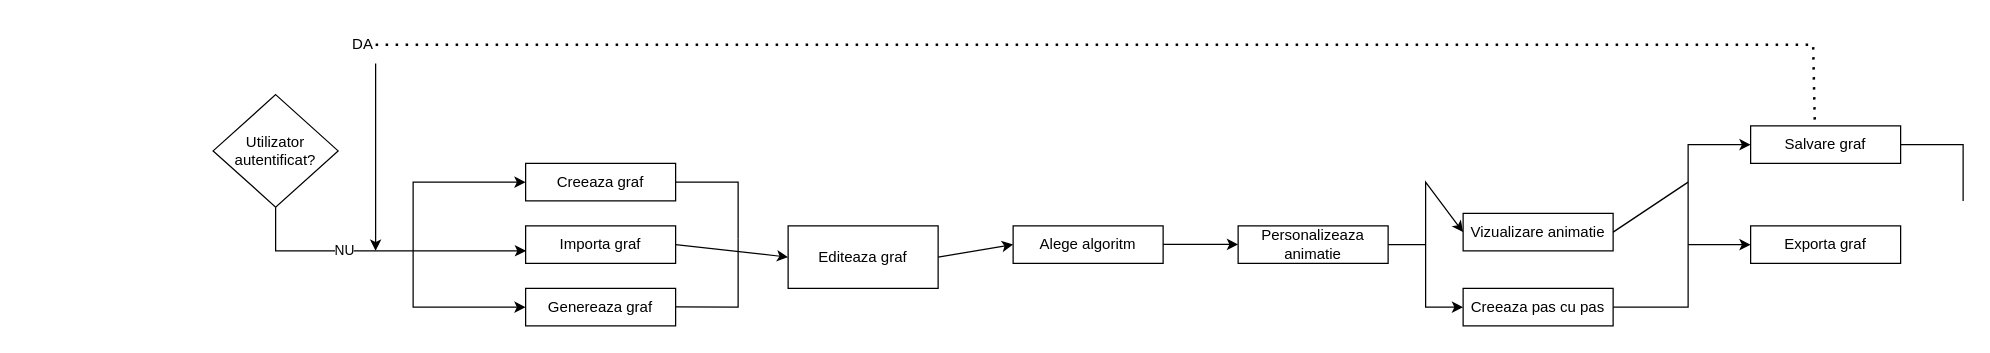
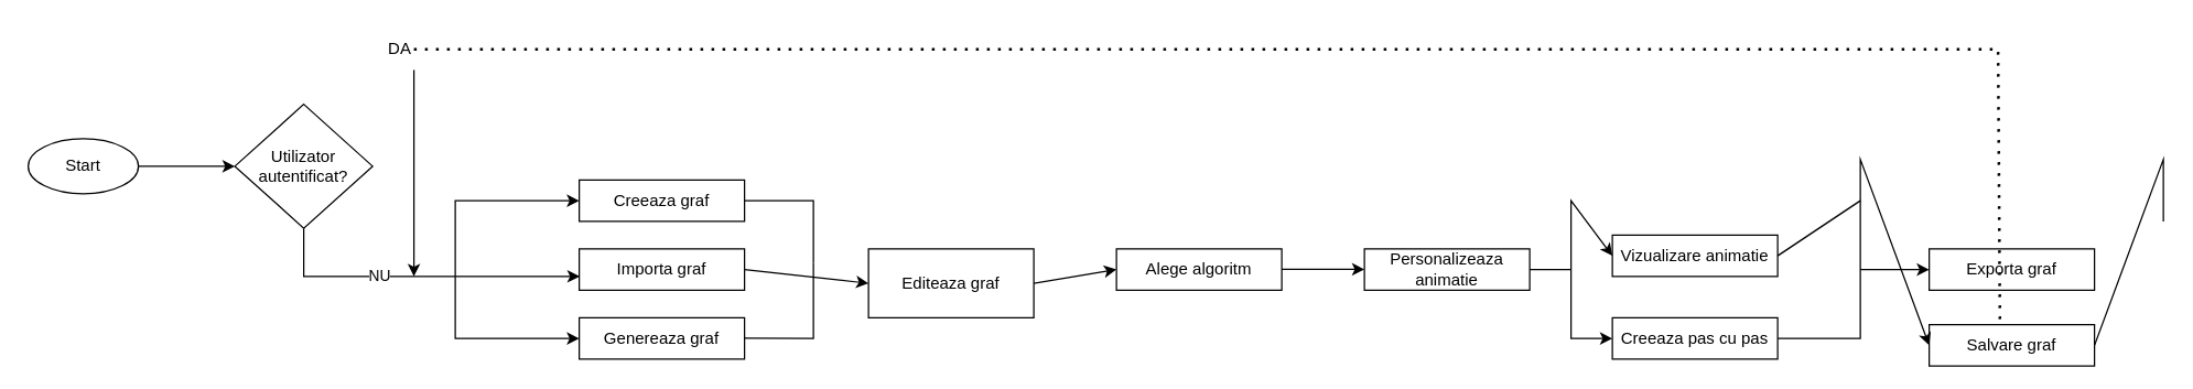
  <mxCell id="0" />
  <mxCell id="1" parent="0" />
+ <mxCell id="2" value="Start" style="ellipse;whiteSpace=wrap;html=1;" vertex="1" parent="1"><mxGeometry x="20" y="100" width="80" height="40" as="geometry" /></mxCell>
  <mxCell id="3" value="Utilizator autentificat?" style="rhombus;whiteSpace=wrap;html=1;" vertex="1" parent="1"><mxGeometry x="170" y="75" width="100" height="90" as="geometry" /></mxCell>
+ <mxCell id="4" value="" style="endArrow=classic;html=1;rounded=0;exitX=1;exitY=0.5;exitDx=0;exitDy=0;entryX=0;entryY=0.5;entryDx=0;entryDy=0;" edge="1" parent="1" source="2" target="3"><mxGeometry width="50" height="50" relative="1" as="geometry"><mxPoint x="330" y="130" as="sourcePoint" /><mxPoint x="380" y="80" as="targetPoint" /></mxGeometry></mxCell>
  <mxCell id="5" value="" style="endArrow=none;html=1;rounded=0;exitX=0.5;exitY=1;exitDx=0;exitDy=0;" edge="1" parent="1" source="3"><mxGeometry width="50" height="50" relative="1" as="geometry"><mxPoint x="330" y="130" as="sourcePoint" /><mxPoint x="330" y="200" as="targetPoint" /><Array as="points"><mxPoint x="220" y="200" /></Array></mxGeometry></mxCell>
  <mxCell id="6" value="NU" style="edgeLabel;html=1;align=center;verticalAlign=middle;resizable=0;points=[];" vertex="1" connectable="0" parent="5"><mxGeometry x="0.228" y="1" relative="1" as="geometry"><mxPoint as="offset" /></mxGeometry></mxCell>
  <mxCell id="7" value="Creeaza graf" style="rounded=0;whiteSpace=wrap;html=1;" vertex="1" parent="1"><mxGeometry x="420" y="130" width="120" height="30" as="geometry" /></mxCell>
  <mxCell id="8" value="Editeaza graf" style="rounded=0;whiteSpace=wrap;html=1;" vertex="1" parent="1"><mxGeometry x="630" y="180" width="120" height="50" as="geometry" /></mxCell>
  <mxCell id="9" value="Importa graf" style="rounded=0;whiteSpace=wrap;html=1;" vertex="1" parent="1"><mxGeometry x="420" y="180" width="120" height="30" as="geometry" /></mxCell>
  <mxCell id="10" value="Genereaza graf" style="rounded=0;whiteSpace=wrap;html=1;" vertex="1" parent="1"><mxGeometry x="420" y="230" width="120" height="30" as="geometry" /></mxCell>
  <mxCell id="11" value="" style="endArrow=classic;html=1;rounded=0;entryX=0;entryY=0.5;entryDx=0;entryDy=0;" edge="1" parent="1" target="7"><mxGeometry width="50" height="50" relative="1" as="geometry"><mxPoint x="330" y="200" as="sourcePoint" /><mxPoint x="480" y="180" as="targetPoint" /><Array as="points"><mxPoint x="330" y="145" /></Array></mxGeometry></mxCell>
  <mxCell id="12" value="" style="endArrow=classic;html=1;rounded=0;entryX=0;entryY=0.5;entryDx=0;entryDy=0;" edge="1" parent="1" target="10"><mxGeometry width="50" height="50" relative="1" as="geometry"><mxPoint x="330" y="200" as="sourcePoint" /><mxPoint x="490" y="180" as="targetPoint" /><Array as="points"><mxPoint x="330" y="245" /></Array></mxGeometry></mxCell>
  <mxCell id="13" value="" style="endArrow=classic;html=1;rounded=0;entryX=0.003;entryY=0.666;entryDx=0;entryDy=0;entryPerimeter=0;" edge="1" parent="1" target="9"><mxGeometry width="50" height="50" relative="1" as="geometry"><mxPoint x="330" y="200" as="sourcePoint" /><mxPoint x="500" y="255" as="targetPoint" /><Array as="points"><mxPoint x="380" y="200" /></Array></mxGeometry></mxCell>
  <mxCell id="14" value="" style="endArrow=none;html=1;rounded=0;exitX=1;exitY=0.5;exitDx=0;exitDy=0;" edge="1" parent="1" source="7"><mxGeometry width="50" height="50" relative="1" as="geometry"><mxPoint x="600" y="170" as="sourcePoint" /><mxPoint x="590" y="190" as="targetPoint" /><Array as="points"><mxPoint x="590" y="145" /></Array></mxGeometry></mxCell>
  <mxCell id="15" value="" style="endArrow=none;html=1;rounded=0;exitX=1;exitY=0.5;exitDx=0;exitDy=0;" edge="1" parent="1"><mxGeometry width="50" height="50" relative="1" as="geometry"><mxPoint x="540" y="244.84" as="sourcePoint" /><mxPoint x="590" y="190" as="targetPoint" /><Array as="points"><mxPoint x="590" y="245" /></Array></mxGeometry></mxCell>
  <mxCell id="16" value="" style="endArrow=classic;html=1;rounded=0;exitX=1;exitY=0.5;exitDx=0;exitDy=0;entryX=0;entryY=0.5;entryDx=0;entryDy=0;" edge="1" parent="1" source="9" target="8"><mxGeometry width="50" height="50" relative="1" as="geometry"><mxPoint x="570" y="220" as="sourcePoint" /><mxPoint x="620" y="170" as="targetPoint" /></mxGeometry></mxCell>
  <mxCell id="17" value="Alege algoritm" style="rounded=0;whiteSpace=wrap;html=1;" vertex="1" parent="1"><mxGeometry x="810" y="180" width="120" height="30" as="geometry" /></mxCell>
  <mxCell id="18" value="Personalizeaza animatie" style="rounded=0;whiteSpace=wrap;html=1;" vertex="1" parent="1"><mxGeometry x="990" y="180" width="120" height="30" as="geometry" /></mxCell>
  <mxCell id="19" value="Vizualizare animatie" style="rounded=0;whiteSpace=wrap;html=1;" vertex="1" parent="1"><mxGeometry x="1170" y="170" width="120" height="30" as="geometry" /></mxCell>
  <mxCell id="20" value="Creeaza pas cu pas" style="rounded=0;whiteSpace=wrap;html=1;" vertex="1" parent="1"><mxGeometry x="1170" y="230" width="120" height="30" as="geometry" /></mxCell>
  <mxCell id="21" value="Exporta graf" style="rounded=0;whiteSpace=wrap;html=1;" vertex="1" parent="1"><mxGeometry x="1400" y="180" width="120" height="30" as="geometry" /></mxCell>
- <mxCell id="22" value="Salvare graf" style="rounded=0;whiteSpace=wrap;html=1;" vertex="1" parent="1"><mxGeometry x="1400" y="100" width="120" height="30" as="geometry" /></mxCell>
+ <mxCell id="22" value="Salvare graf" style="rounded=0;whiteSpace=wrap;html=1;" vertex="1" parent="1"><mxGeometry x="1400" y="235" width="120" height="30" as="geometry" /></mxCell>
  <mxCell id="23" value="" style="endArrow=classic;html=1;rounded=0;exitX=1;exitY=0.5;exitDx=0;exitDy=0;entryX=0;entryY=0.5;entryDx=0;entryDy=0;" edge="1" parent="1" source="8" target="17"><mxGeometry width="50" height="50" relative="1" as="geometry"><mxPoint x="810" y="220" as="sourcePoint" /><mxPoint x="860" y="170" as="targetPoint" /></mxGeometry></mxCell>
  <mxCell id="24" value="" style="endArrow=classic;html=1;rounded=0;exitX=1;exitY=0.5;exitDx=0;exitDy=0;entryX=0;entryY=0.5;entryDx=0;entryDy=0;" edge="1" parent="1"><mxGeometry width="50" height="50" relative="1" as="geometry"><mxPoint x="930" y="194.8" as="sourcePoint" /><mxPoint x="990" y="194.8" as="targetPoint" /></mxGeometry></mxCell>
  <mxCell id="25" value="" style="endArrow=classic;html=1;rounded=0;entryX=0;entryY=0.5;entryDx=0;entryDy=0;" edge="1" parent="1" target="19"><mxGeometry width="50" height="50" relative="1" as="geometry"><mxPoint x="1140" y="200" as="sourcePoint" /><mxPoint x="1160" y="200" as="targetPoint" /><Array as="points"><mxPoint x="1140" y="145" /></Array></mxGeometry></mxCell>
  <mxCell id="26" value="" style="endArrow=classic;html=1;rounded=0;entryX=0;entryY=0.5;entryDx=0;entryDy=0;" edge="1" parent="1" target="20"><mxGeometry width="50" height="50" relative="1" as="geometry"><mxPoint x="1140" y="200" as="sourcePoint" /><mxPoint x="1220" y="180" as="targetPoint" /><Array as="points"><mxPoint x="1140" y="245" /></Array></mxGeometry></mxCell>
  <mxCell id="27" value="" style="endArrow=none;html=1;rounded=0;exitX=1;exitY=0.5;exitDx=0;exitDy=0;" edge="1" parent="1" source="18"><mxGeometry width="50" height="50" relative="1" as="geometry"><mxPoint x="1110" y="250" as="sourcePoint" /><mxPoint x="1140" y="195" as="targetPoint" /></mxGeometry></mxCell>
  <mxCell id="28" value="" style="endArrow=classic;html=1;rounded=0;exitX=1;exitY=0.5;exitDx=0;exitDy=0;entryX=0;entryY=0.5;entryDx=0;entryDy=0;" edge="1" parent="1" source="20" target="22"><mxGeometry width="50" height="50" relative="1" as="geometry"><mxPoint x="1250" y="220" as="sourcePoint" /><mxPoint x="1300" y="170" as="targetPoint" /><Array as="points"><mxPoint x="1350" y="245" /><mxPoint x="1350" y="115" /></Array></mxGeometry></mxCell>
  <mxCell id="29" value="" style="endArrow=classic;html=1;rounded=0;entryX=0;entryY=0.5;entryDx=0;entryDy=0;" edge="1" parent="1" target="21"><mxGeometry width="50" height="50" relative="1" as="geometry"><mxPoint x="1350" y="195" as="sourcePoint" /><mxPoint x="1300" y="170" as="targetPoint" /></mxGeometry></mxCell>
  <mxCell id="30" value="" style="endArrow=none;html=1;rounded=0;exitX=1;exitY=0.5;exitDx=0;exitDy=0;" edge="1" parent="1" source="19"><mxGeometry width="50" height="50" relative="1" as="geometry"><mxPoint x="1300" y="230" as="sourcePoint" /><mxPoint x="1350" y="145" as="targetPoint" /></mxGeometry></mxCell>
  <mxCell id="31" value="DA" style="text;html=1;whiteSpace=wrap;strokeColor=none;fillColor=none;align=center;verticalAlign=middle;rounded=0;" vertex="1" parent="1"><mxGeometry x="280" y="20" width="20" height="30" as="geometry" /></mxCell>
  <mxCell id="32" value="" style="endArrow=classic;html=1;rounded=0;exitX=1;exitY=1;exitDx=0;exitDy=0;" edge="1" parent="1" source="31"><mxGeometry width="50" height="50" relative="1" as="geometry"><mxPoint x="360" y="160" as="sourcePoint" /><mxPoint x="300" y="200" as="targetPoint" /></mxGeometry></mxCell>
  <mxCell id="33" value="" style="endArrow=none;dashed=1;html=1;dashPattern=1 3;strokeWidth=2;rounded=0;exitX=1;exitY=0.5;exitDx=0;exitDy=0;entryX=0.428;entryY=-0.037;entryDx=0;entryDy=0;entryPerimeter=0;" edge="1" parent="1" source="31" target="22"><mxGeometry width="50" height="50" relative="1" as="geometry"><mxPoint x="510" y="120" as="sourcePoint" /><mxPoint x="1450" y="40" as="targetPoint" /><Array as="points"><mxPoint x="1450" y="35" /></Array></mxGeometry></mxCell>
  <mxCell id="34" value="" style="endArrow=none;html=1;rounded=0;exitX=1;exitY=0.5;exitDx=0;exitDy=0;" edge="1" parent="1" source="22"><mxGeometry width="50" height="50" relative="1" as="geometry"><mxPoint x="1500" y="170" as="sourcePoint" /><mxPoint x="1570" y="160" as="targetPoint" /><Array as="points"><mxPoint x="1570" y="115" /></Array></mxGeometry></mxCell>
